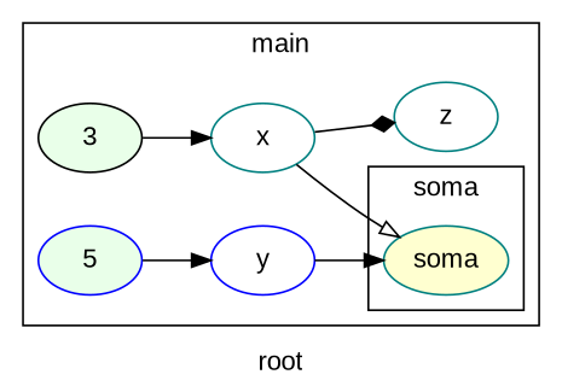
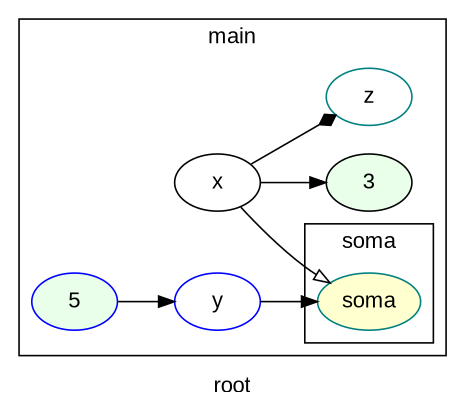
  digraph {
    fontname="Liberation Sans"
    label=root
    rankdir=LR
    node [color=teal fontname="Liberation Sans"]
    edge [arrowhead=normal fontname="Liberation Sans"]
    n1 [fillcolor="#FFFFD0" label=soma startinglines=8 style=filled]
    n2 [color=black fillcolor="#E9FFE9" label=3 startinglines=6 style=filled]
-   n3 [label=x startingline=6]
+   n3 [color=black label=x startingline=6]
    n4 [color=blue fillcolor="#E9FFE9" label=5 startinglines=7 style=filled]
    n5 [color=blue label=y startingline=7]
    n6 [label=z startingline=8]
    subgraph cluster_1 {
      label=main
      parent=G
      startinglines="2_4_4"
      n2
      n3
      n4
      n5
      n6
      subgraph cluster_2 {
        label=soma
        parent=cluster_1
        startinglines="6_7_8"
        n1
      }
    }
-   n2 -> n3
+   n3 -> n2
    n3 -> n1 [arrowhead=onormal]
    n3 -> n6 [arrowhead=diamond]
    n4 -> n5
    n5 -> n1
  }
